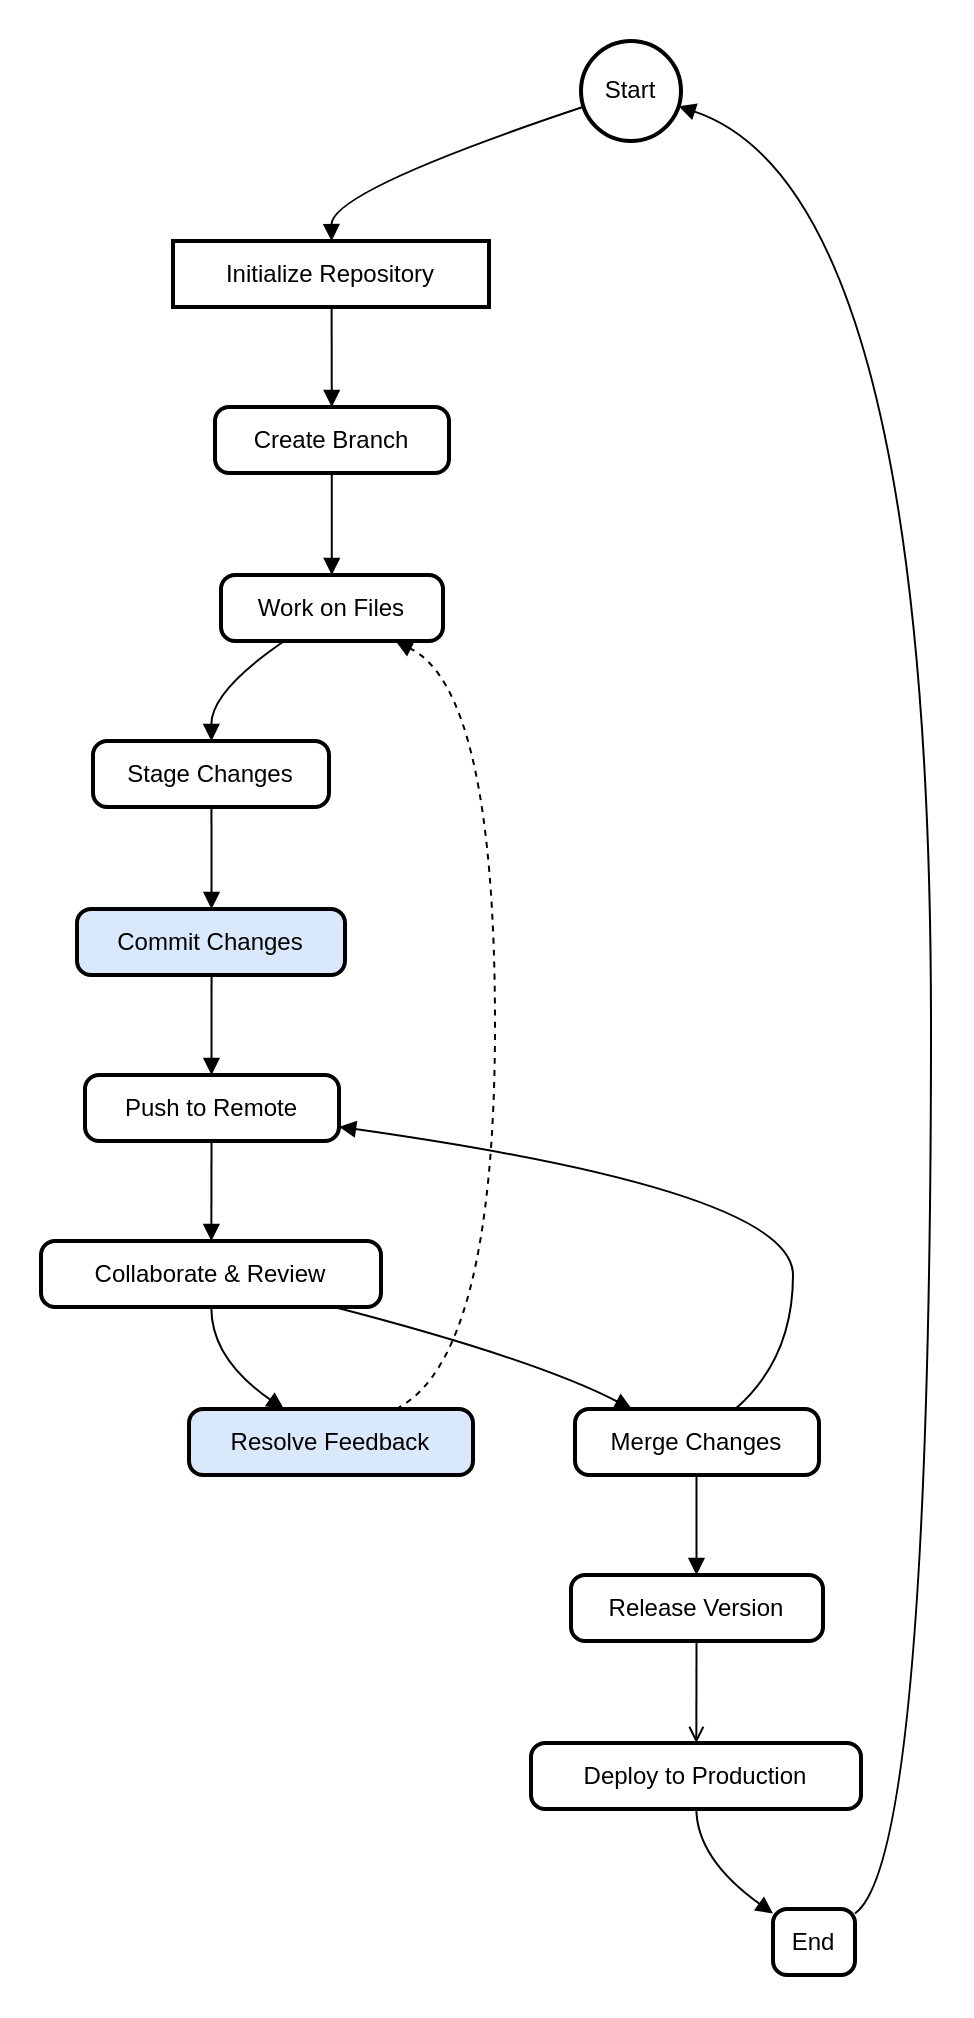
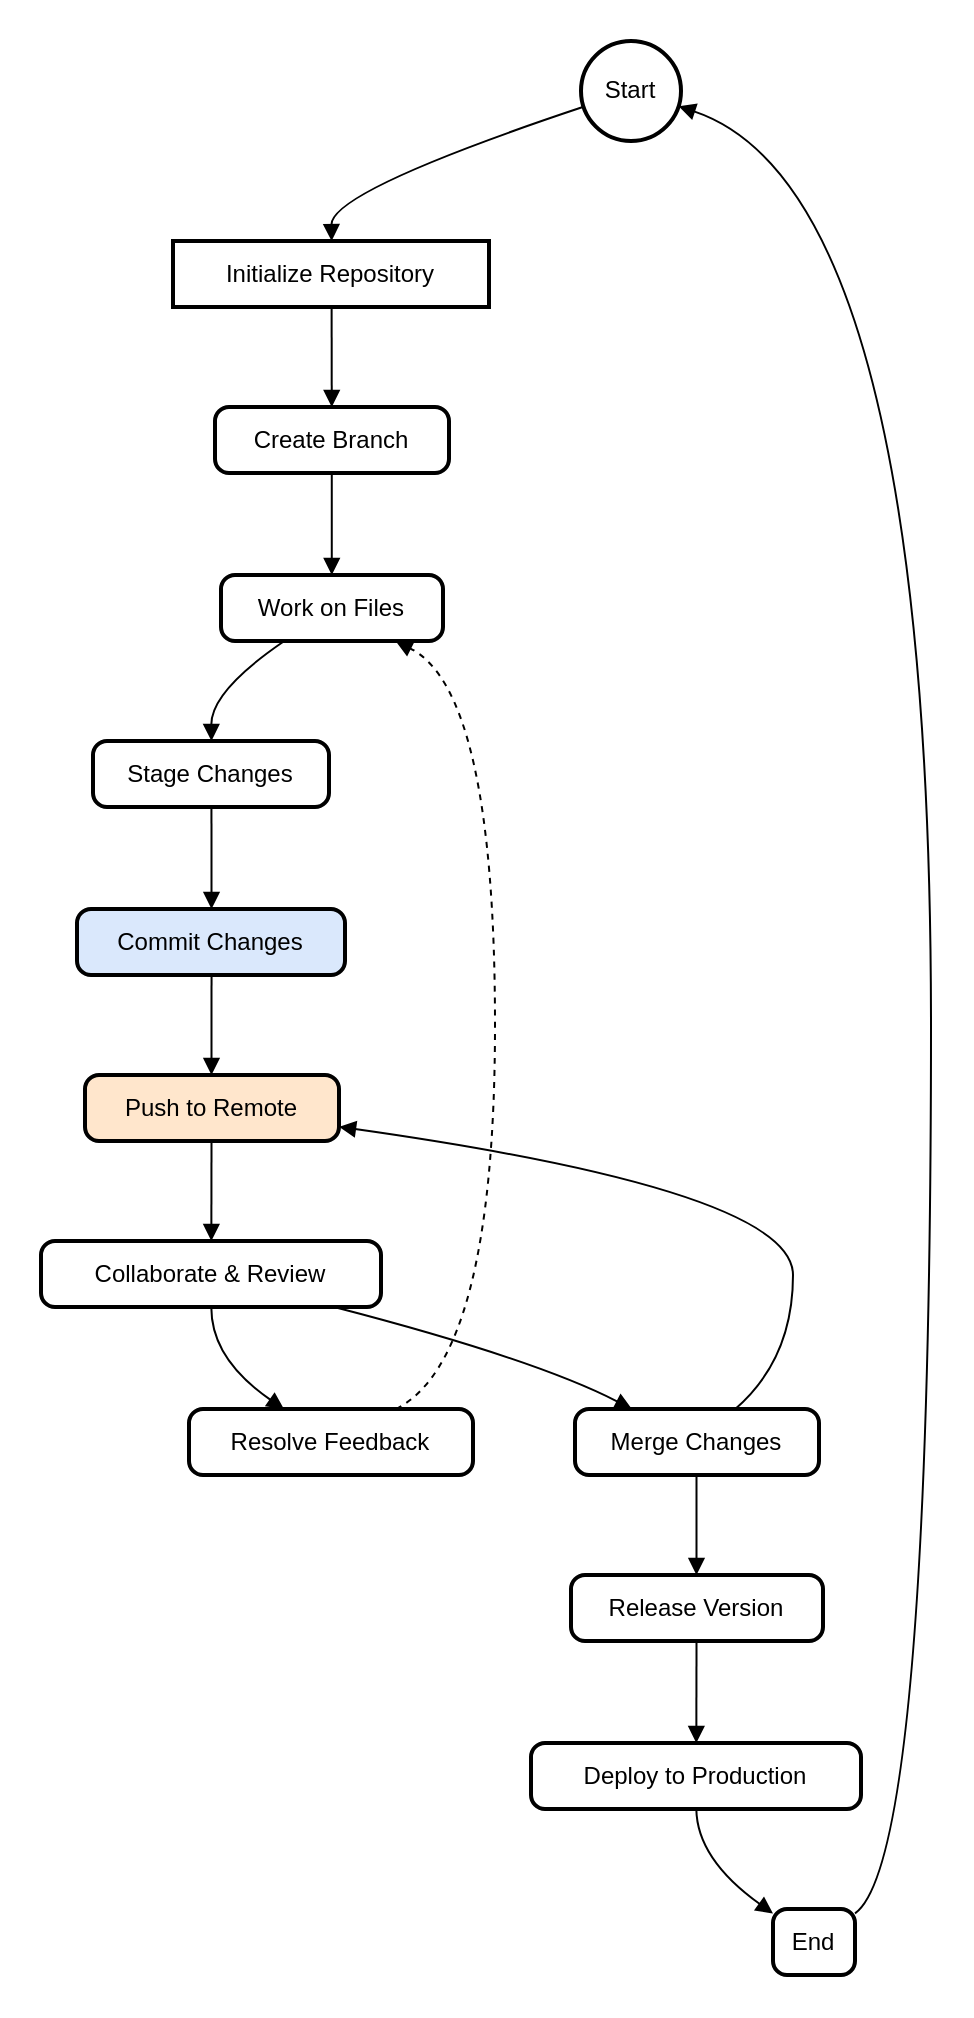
  <mxCell id="0" />
  <mxCell id="1" parent="0" />
  <mxCell id="2" value="Start" style="ellipse;aspect=fixed;strokeWidth=2;whiteSpace=wrap;" vertex="1" parent="1"><mxGeometry x="290" width="50" height="50" as="geometry" y="20" /></mxCell>
  <mxCell id="3" value="Initialize Repository" style="absoluteArcSize=1;arcSize=14;whiteSpace=wrap;strokeWidth=2;rounded=0;" vertex="1" parent="1"><mxGeometry x="86" y="120" width="158" height="33" as="geometry" /></mxCell>
  <mxCell id="4" value="Create Branch" style="rounded=1;absoluteArcSize=1;arcSize=14;whiteSpace=wrap;strokeWidth=2;" vertex="1" parent="1"><mxGeometry x="107" y="203" width="117" height="33" as="geometry" /></mxCell>
  <mxCell id="5" value="Work on Files" style="rounded=1;absoluteArcSize=1;arcSize=14;whiteSpace=wrap;strokeWidth=2;" vertex="1" parent="1"><mxGeometry x="110" y="287" width="111" height="33" as="geometry" /></mxCell>
  <mxCell id="6" value="Stage Changes" style="rounded=1;absoluteArcSize=1;arcSize=14;whiteSpace=wrap;strokeWidth=2;" vertex="1" parent="1"><mxGeometry x="46" y="370" width="118" height="33" as="geometry" /></mxCell>
  <mxCell id="7" value="Commit Changes" style="rounded=1;absoluteArcSize=1;arcSize=14;whiteSpace=wrap;strokeWidth=2;fillColor=#dae8fc;" vertex="1" parent="1"><mxGeometry x="38" y="454" width="134" height="33" as="geometry" /></mxCell>
- <mxCell id="8" value="Push to Remote" style="rounded=1;absoluteArcSize=1;arcSize=14;whiteSpace=wrap;strokeWidth=2;" vertex="1" parent="1"><mxGeometry x="42" y="537" width="127" height="33" as="geometry" /></mxCell>
+ <mxCell id="8" value="Push to Remote" style="rounded=1;absoluteArcSize=1;arcSize=14;whiteSpace=wrap;strokeWidth=2;fillColor=#ffe6cc;" vertex="1" parent="1"><mxGeometry x="42" y="537" width="127" height="33" as="geometry" /></mxCell>
  <mxCell id="9" value="Collaborate &amp; Review" style="rounded=1;absoluteArcSize=1;arcSize=14;whiteSpace=wrap;strokeWidth=2;" vertex="1" parent="1"><mxGeometry y="620" width="170" height="33" as="geometry" x="20" /></mxCell>
- <mxCell id="10" value="Resolve Feedback" style="rounded=1;absoluteArcSize=1;arcSize=14;whiteSpace=wrap;strokeWidth=2;fillColor=#dae8fc;" vertex="1" parent="1"><mxGeometry x="94" y="704" width="142" height="33" as="geometry" /></mxCell>
+ <mxCell id="10" value="Resolve Feedback" style="rounded=1;absoluteArcSize=1;arcSize=14;whiteSpace=wrap;strokeWidth=2;" vertex="1" parent="1"><mxGeometry x="94" y="704" width="142" height="33" as="geometry" /></mxCell>
  <mxCell id="11" value="Merge Changes" style="rounded=1;absoluteArcSize=1;arcSize=14;whiteSpace=wrap;strokeWidth=2;" vertex="1" parent="1"><mxGeometry x="287" y="704" width="122" height="33" as="geometry" /></mxCell>
  <mxCell id="12" value="Release Version" style="rounded=1;absoluteArcSize=1;arcSize=14;whiteSpace=wrap;strokeWidth=2;" vertex="1" parent="1"><mxGeometry x="285" y="787" width="126" height="33" as="geometry" /></mxCell>
  <mxCell id="13" value="Deploy to Production" style="rounded=1;absoluteArcSize=1;arcSize=14;whiteSpace=wrap;strokeWidth=2;" vertex="1" parent="1"><mxGeometry x="265" y="871" width="165" height="33" as="geometry" /></mxCell>
  <mxCell id="14" value="End" style="rounded=1;absoluteArcSize=1;arcSize=14;whiteSpace=wrap;strokeWidth=2;" vertex="1" parent="1"><mxGeometry x="386" y="954" width="41" height="33" as="geometry" /></mxCell>
  <mxCell id="15" value="" style="curved=1;startArrow=none;endArrow=block;exitX=0.005;exitY=0.668;entryX=0.502;entryY=0.002;" edge="1" parent="1" source="2" target="3"><mxGeometry relative="1" as="geometry"><Array as="points"><mxPoint x="165" y="95" /></Array></mxGeometry></mxCell>
  <mxCell id="16" value="" style="curved=1;startArrow=none;endArrow=block;exitX=0.502;exitY=1.014;entryX=0.499;entryY=0.014;" edge="1" parent="1" source="3" target="4"><mxGeometry relative="1" as="geometry"><Array as="points" /></mxGeometry></mxCell>
  <mxCell id="17" value="" style="curved=1;startArrow=none;endArrow=block;exitX=0.499;exitY=1.026;entryX=0.499;entryY=-0.004;" edge="1" parent="1" source="4" target="5"><mxGeometry relative="1" as="geometry"><Array as="points" /></mxGeometry></mxCell>
  <mxCell id="18" value="" style="curved=1;startArrow=none;endArrow=block;exitX=0.282;exitY=1.008;entryX=0.502;entryY=0.008;" edge="1" parent="1" source="5" target="6"><mxGeometry relative="1" as="geometry"><Array as="points"><mxPoint x="105" y="345" /></Array></mxGeometry></mxCell>
  <mxCell id="19" value="" style="curved=1;startArrow=none;endArrow=block;exitX=0.502;exitY=1.02;entryX=0.502;entryY=-0.01;" edge="1" parent="1" source="6" target="7"><mxGeometry relative="1" as="geometry"><Array as="points" /></mxGeometry></mxCell>
  <mxCell id="20" value="" style="curved=1;startArrow=none;endArrow=block;exitX=0.502;exitY=1.002;entryX=0.498;entryY=0.002;" edge="1" parent="1" source="7" target="8"><mxGeometry relative="1" as="geometry"><Array as="points" /></mxGeometry></mxCell>
  <mxCell id="21" value="" style="curved=1;startArrow=none;endArrow=block;exitX=0.498;exitY=1.014;entryX=0.501;entryY=0.014;" edge="1" parent="1" source="8" target="9"><mxGeometry relative="1" as="geometry"><Array as="points" /></mxGeometry></mxCell>
  <mxCell id="22" value="" style="curved=1;startArrow=none;endArrow=block;exitX=0.501;exitY=1.026;entryX=0.333;entryY=-0.004;" edge="1" parent="1" source="9" target="10"><mxGeometry relative="1" as="geometry"><Array as="points"><mxPoint x="105" y="679" /></Array></mxGeometry></mxCell>
  <mxCell id="23" value="" style="curved=1;startArrow=none;endArrow=block;exitX=0.731;exitY=-0.004;entryX=0.791;entryY=1.008;dashed=1;" edge="1" parent="1" source="10" target="5"><mxGeometry relative="1" as="geometry"><Array as="points"><mxPoint x="247" y="679" /><mxPoint x="247" y="345" /></Array></mxGeometry></mxCell>
  <mxCell id="24" value="" style="curved=1;startArrow=none;endArrow=block;exitX=0.881;exitY=1.026;entryX=0.231;entryY=-0.004;" edge="1" parent="1" source="9" target="11"><mxGeometry relative="1" as="geometry"><Array as="points"><mxPoint x="267" y="679" /></Array></mxGeometry></mxCell>
  <mxCell id="25" value="" style="curved=1;startArrow=none;endArrow=block;exitX=0.658;exitY=-0.004;entryX=0.997;entryY=0.783;" edge="1" parent="1" source="11" target="8"><mxGeometry relative="1" as="geometry"><Array as="points"><mxPoint x="396" y="679" /><mxPoint x="396" y="595" /></Array></mxGeometry></mxCell>
  <mxCell id="26" value="" style="curved=1;startArrow=none;endArrow=block;exitX=0.498;exitY=1.008;entryX=0.498;entryY=0.008;" edge="1" parent="1" source="11" target="12"><mxGeometry relative="1" as="geometry"><Array as="points" /></mxGeometry></mxCell>
- <mxCell id="27" value="" style="curved=1;startArrow=none;endArrow=open;exitX=0.498;exitY=1.02;entryX=0.501;entryY=-0.01;" edge="1" parent="1" source="12" target="13"><mxGeometry relative="1" as="geometry"><Array as="points" /></mxGeometry></mxCell>
+ <mxCell id="27" value="" style="curved=1;startArrow=none;endArrow=block;exitX=0.498;exitY=1.02;entryX=0.501;entryY=-0.01;" edge="1" parent="1" source="12" target="13"><mxGeometry relative="1" as="geometry"><Array as="points" /></mxGeometry></mxCell>
  <mxCell id="28" value="" style="curved=1;startArrow=none;endArrow=block;exitX=0.501;exitY=1.002;entryX=-0.004;entryY=0.065;" edge="1" parent="1" source="13" target="14"><mxGeometry relative="1" as="geometry"><Array as="points"><mxPoint x="348" y="929" /></Array></mxGeometry></mxCell>
  <mxCell id="29" value="" style="curved=1;startArrow=none;endArrow=block;exitX=1.002;exitY=0.065;entryX=1.006;entryY=0.668;" edge="1" parent="1" source="14" target="2"><mxGeometry relative="1" as="geometry"><Array as="points"><mxPoint x="465" y="929" /><mxPoint x="465" y="95" /></Array></mxGeometry></mxCell>
